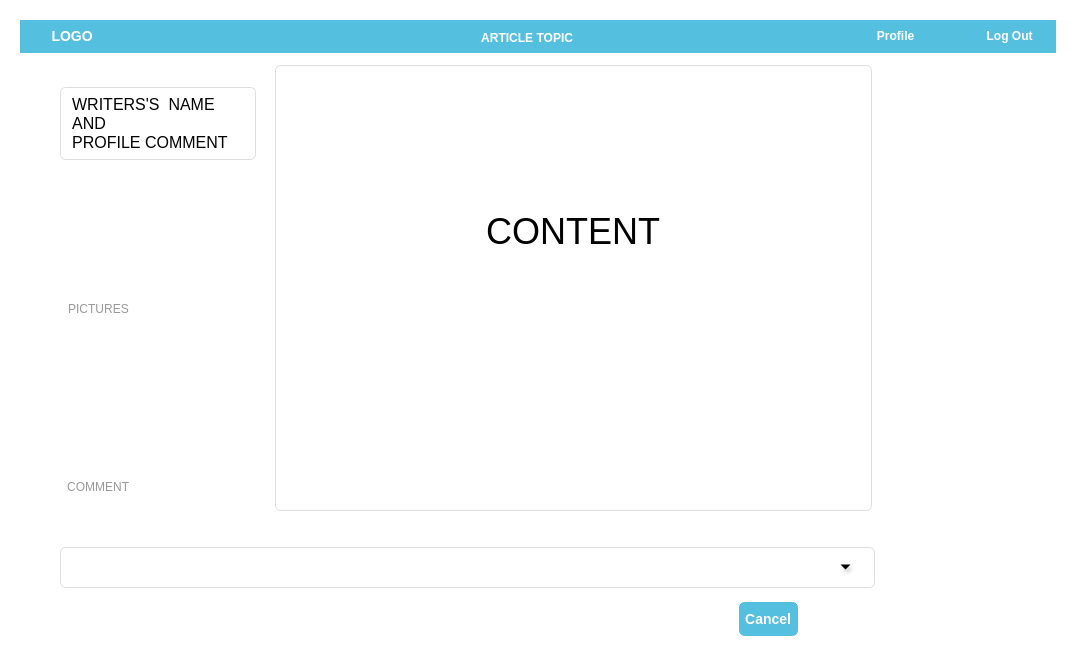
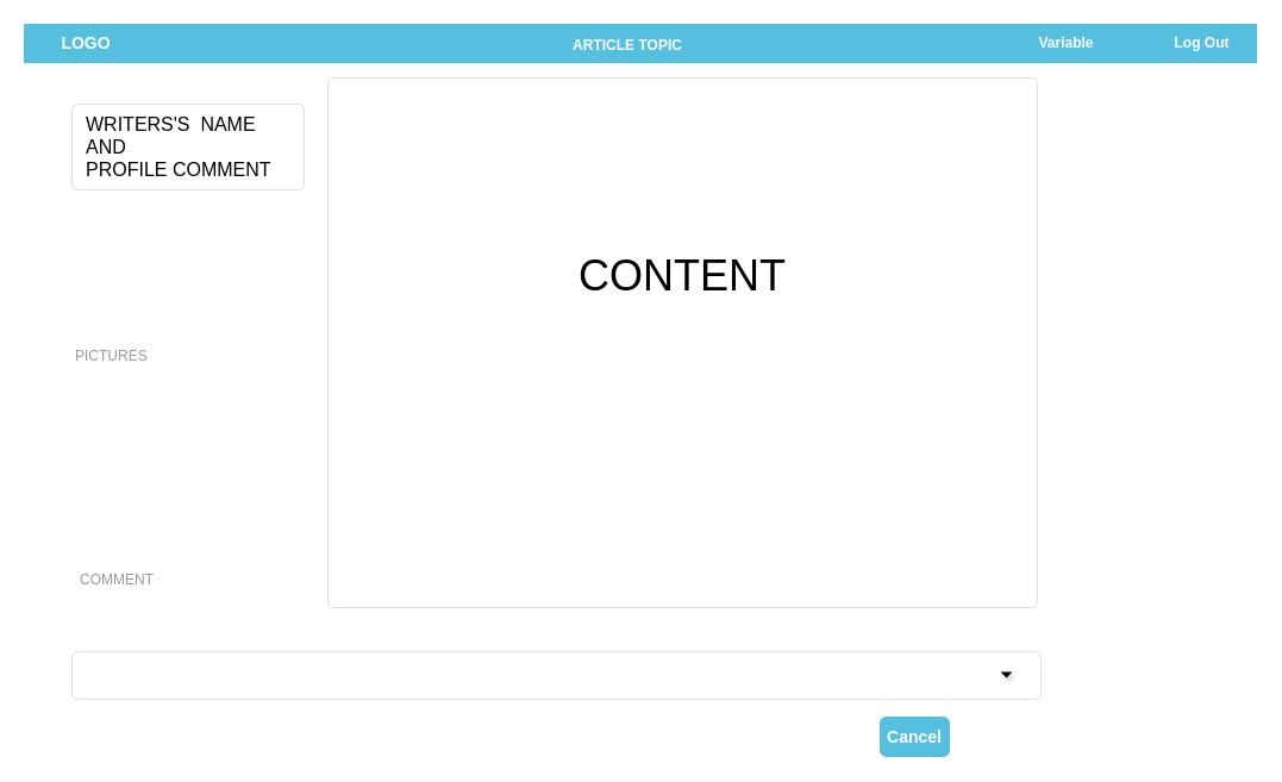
  <mxCell id="0" style=";html=1;" />
  <mxCell id="1" style=";html=1;" parent="0" />
  <mxCell id="2" value="" style="html=1;shadow=0;dashed=0;shape=mxgraph.bootstrap.rect;whiteSpace=wrap;rounded=0;fontSize=12;align=center;fontColor=#ffffff;fillColor=#55BFE0;strokeColor=#55BFE0;" parent="1" vertex="1"><mxGeometry y="20" width="1035" height="32" as="geometry" x="20" /></mxCell>
  <mxCell id="3" value="LOGO" style="html=1;shadow=0;dashed=0;fillColor=none;strokeColor=none;shape=mxgraph.bootstrap.rect;fontSize=14;whiteSpace=wrap;fontColor=#FFFFFF;fontStyle=1" parent="2" vertex="1"><mxGeometry width="103.5" height="32" as="geometry" /></mxCell>
  <mxCell id="4" value="ARTICLE TOPIC" style="html=1;shadow=0;dashed=0;fillColor=none;strokeColor=none;shape=mxgraph.bootstrap.rect;whiteSpace=wrap;fontColor=#FFFFFF;fontStyle=1" parent="2" vertex="1"><mxGeometry x="300.6" y="1.6" width="412.317" height="32" as="geometry" /></mxCell>
- <mxCell id="5" value="Profile" style="html=1;shadow=0;dashed=0;fillColor=none;strokeColor=none;shape=mxgraph.bootstrap.rect;whiteSpace=wrap;fontColor=#FFFFFF;fontStyle=1" parent="2" vertex="1"><mxGeometry x="829.575" width="90.562" height="32" as="geometry" /></mxCell>
+ <mxCell id="5" value="Variable" style="html=1;shadow=0;dashed=0;fillColor=none;strokeColor=none;shape=mxgraph.bootstrap.rect;whiteSpace=wrap;fontColor=#FFFFFF;fontStyle=1" parent="2" vertex="1"><mxGeometry x="829.575" width="90.562" height="32" as="geometry" /></mxCell>
  <mxCell id="6" value="Log Out" style="html=1;shadow=0;dashed=0;fillColor=none;strokeColor=none;shape=mxgraph.bootstrap.rect;whiteSpace=wrap;fontColor=#FFFFFF;fontStyle=1" parent="2" vertex="1"><mxGeometry x="944.438" width="90.562" height="32" as="geometry" /></mxCell>
  <mxCell id="7" value="WRITERS'S&amp;nbsp; NAME &lt;br&gt;AND &lt;br&gt;PROFILE COMMENT" style="html=1;shadow=0;dashed=0;shape=mxgraph.bootstrap.rrect;rSize=5;strokeColor=#dddddd;;align=left;spacingLeft=10;fontSize=16;whiteSpace=wrap;rounded=0;" parent="1" vertex="1"><mxGeometry x="60" y="87" width="195" height="72" as="geometry" /></mxCell>
  <mxCell id="8" value="Insert System Variable" style="html=1;shadow=0;dashed=0;shape=mxgraph.bootstrap.rect;strokeColor=none;fillColor=none;align=right;fontSize=10;whiteSpace=wrap;rounded=0;" parent="1" vertex="1"><mxGeometry x="710" y="167" width="120" height="20" as="geometry" /></mxCell>
  <mxCell id="9" value="" style="shape=triangle;strokeColor=none;fillColor=#000000;direction=south;rounded=0;shadow=1;fontSize=12;fontColor=#000000;align=center;html=1;" parent="1" vertex="1"><mxGeometry x="832" y="174" width="8" height="4" as="geometry" /></mxCell>
- <mxCell id="10" value="PICTURES" style="html=1;shadow=0;dashed=0;shape=mxgraph.bootstrap.rect;strokeColor=none;fillColor=none;fontColor=#999999;align=left;spacingLeft=5;whiteSpace=wrap;rounded=0;" parent="1" vertex="1"><mxGeometry x="61" y="208" width="199" height="201" as="geometry" /></mxCell>
+ <mxCell id="10" value="PICTURES" style="html=1;shadow=0;dashed=0;shape=mxgraph.bootstrap.rect;strokeColor=none;fillColor=none;fontColor=#999999;align=left;spacingLeft=5;whiteSpace=wrap;rounded=0;" parent="1" vertex="1"><mxGeometry x="56" y="198" width="199" height="201" as="geometry" /></mxCell>
  <mxCell id="11" value="&lt;font style=&quot;font-size: 36px&quot;&gt;&lt;br&gt;&lt;br&gt;&lt;br&gt;CONTENT&lt;/font&gt;" style="html=1;shadow=0;dashed=0;shape=mxgraph.bootstrap.rrect;rSize=5;fontSize=12;strokeColor=#dddddd;align=center;spacing=10;verticalAlign=top;whiteSpace=wrap;rounded=0;" parent="1" vertex="1"><mxGeometry x="275" y="65" width="596" height="445" as="geometry" /></mxCell>
  <mxCell id="12" value="COMMENT" style="html=1;shadow=0;dashed=0;shape=mxgraph.bootstrap.rect;strokeColor=none;fillColor=none;fontColor=#999999;align=left;spacingLeft=5;whiteSpace=wrap;rounded=0;" parent="1" vertex="1"><mxGeometry x="60" y="477" width="200" height="20" as="geometry" /></mxCell>
  <mxCell id="13" value="" style="html=1;shadow=0;dashed=0;shape=mxgraph.bootstrap.rrect;rSize=5;strokeColor=#dddddd;align=left;spacingLeft=10;fontSize=16;whiteSpace=wrap;rounded=0;" parent="1" vertex="1"><mxGeometry x="60" y="547" width="814" height="40" as="geometry" /></mxCell>
  <mxCell id="14" value="" style="shape=triangle;strokeColor=none;fillColor=#000000;direction=south;rounded=0;shadow=1;fontSize=12;fontColor=#000000;align=center;html=1;" parent="1" vertex="1"><mxGeometry x="840" y="564" width="10" height="5" as="geometry" /></mxCell>
  <mxCell id="15" value="Cancel" style="html=1;shadow=0;dashed=0;shape=mxgraph.bootstrap.rrect;align=center;rSize=5;fontSize=14;whiteSpace=wrap;rounded=0;fontStyle=1;fontColor=#ffffff;fillColor=#55BFE0;strokeColor=#55BFE0;" parent="1" vertex="1"><mxGeometry x="739" y="602" width="58" height="33" as="geometry" /></mxCell>
